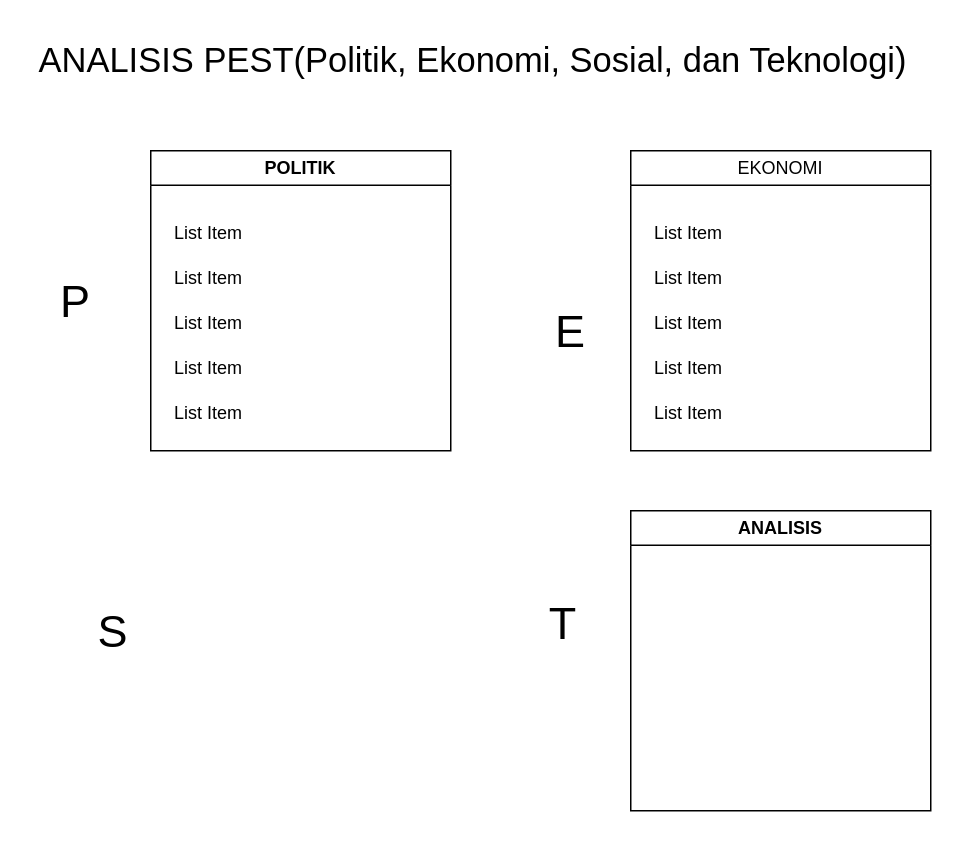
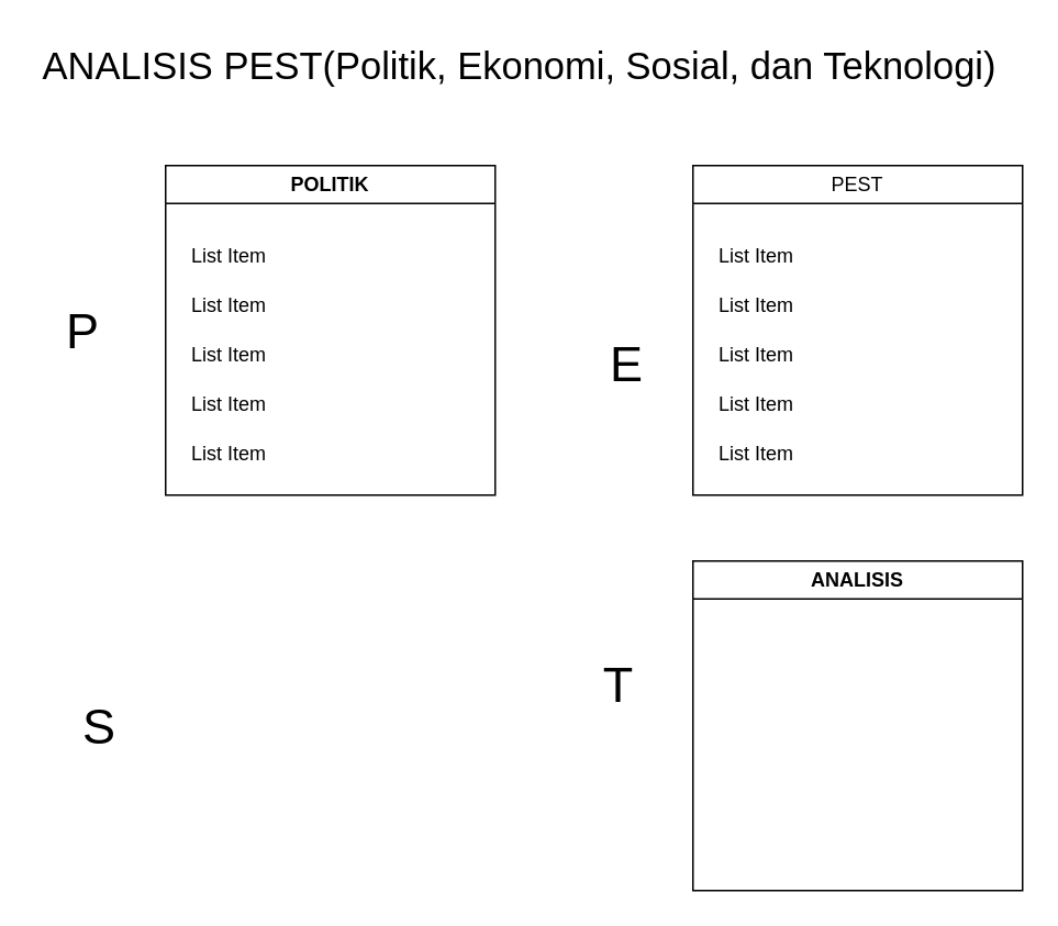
  <mxCell id="0" />
  <mxCell id="1" parent="0" />
  <mxCell id="2" value="&lt;font style=&quot;font-size: 23px;&quot;&gt;ANALISIS PEST(Politik, Ekonomi, Sosial, dan Teknologi)&lt;/font&gt;" style="text;html=1;align=center;verticalAlign=middle;whiteSpace=wrap;rounded=0;" vertex="1" parent="1"><mxGeometry x="20" y="20" width="590" height="40" as="geometry" /></mxCell>
  <mxCell id="3" value="" style="group" vertex="1" connectable="0" parent="1"><mxGeometry x="20" y="100" width="280" height="200" as="geometry" /></mxCell>
  <mxCell id="4" value="POLITIK" style="swimlane;whiteSpace=wrap;html=1;" vertex="1" parent="3"><mxGeometry x="80" width="200" height="200" as="geometry"><mxRectangle x="120" y="120" width="90" height="30" as="alternateBounds" /></mxGeometry></mxCell>
  <mxCell id="5" value="List Item" style="text;strokeColor=none;fillColor=none;align=left;verticalAlign=middle;spacingLeft=4;spacingRight=4;overflow=hidden;points=[[0,0.5],[1,0.5]];portConstraint=eastwest;rotatable=0;whiteSpace=wrap;html=1;" vertex="1" parent="4"><mxGeometry x="10" y="40" width="180" height="30" as="geometry" /></mxCell>
  <mxCell id="6" value="List Item" style="text;strokeColor=none;fillColor=none;align=left;verticalAlign=middle;spacingLeft=4;spacingRight=4;overflow=hidden;points=[[0,0.5],[1,0.5]];portConstraint=eastwest;rotatable=0;whiteSpace=wrap;html=1;" vertex="1" parent="4"><mxGeometry x="10" y="70" width="180" height="30" as="geometry" /></mxCell>
  <mxCell id="7" value="List Item" style="text;strokeColor=none;fillColor=none;align=left;verticalAlign=middle;spacingLeft=4;spacingRight=4;overflow=hidden;points=[[0,0.5],[1,0.5]];portConstraint=eastwest;rotatable=0;whiteSpace=wrap;html=1;" vertex="1" parent="4"><mxGeometry x="10" y="100" width="180" height="30" as="geometry" /></mxCell>
  <mxCell id="8" value="List Item" style="text;strokeColor=none;fillColor=none;align=left;verticalAlign=middle;spacingLeft=4;spacingRight=4;overflow=hidden;points=[[0,0.5],[1,0.5]];portConstraint=eastwest;rotatable=0;whiteSpace=wrap;html=1;" vertex="1" parent="4"><mxGeometry x="10" y="130" width="180" height="30" as="geometry" /></mxCell>
  <mxCell id="9" value="List Item" style="text;strokeColor=none;fillColor=none;align=left;verticalAlign=middle;spacingLeft=4;spacingRight=4;overflow=hidden;points=[[0,0.5],[1,0.5]];portConstraint=eastwest;rotatable=0;whiteSpace=wrap;html=1;" vertex="1" parent="4"><mxGeometry x="10" y="160" width="180" height="30" as="geometry" /></mxCell>
  <mxCell id="10" value="&lt;font style=&quot;font-size: 30px;&quot;&gt;P&lt;/font&gt;" style="text;html=1;align=center;verticalAlign=middle;whiteSpace=wrap;rounded=0;" vertex="1" parent="3"><mxGeometry y="85" width="60" height="30" as="geometry" /></mxCell>
  <mxCell id="11" value="" style="group" vertex="1" connectable="0" parent="1"><mxGeometry x="340" y="100" width="280" height="200" as="geometry" /></mxCell>
  <mxCell id="12" value="" style="group" vertex="1" connectable="0" parent="11"><mxGeometry width="280" height="200" as="geometry" /></mxCell>
- <mxCell id="13" value="EKONOMI" style="swimlane;whiteSpace=wrap;html=1;fontStyle=0" vertex="1" parent="12"><mxGeometry x="80" width="200" height="200" as="geometry"><mxRectangle x="120" y="120" width="90" height="30" as="alternateBounds" /></mxGeometry></mxCell>
+ <mxCell id="13" value="PEST" style="swimlane;whiteSpace=wrap;html=1;fontStyle=0" vertex="1" parent="12"><mxGeometry x="80" width="200" height="200" as="geometry"><mxRectangle x="120" y="120" width="90" height="30" as="alternateBounds" /></mxGeometry></mxCell>
  <mxCell id="14" value="List Item" style="text;strokeColor=none;fillColor=none;align=left;verticalAlign=middle;spacingLeft=4;spacingRight=4;overflow=hidden;points=[[0,0.5],[1,0.5]];portConstraint=eastwest;rotatable=0;whiteSpace=wrap;html=1;" vertex="1" parent="13"><mxGeometry x="10" y="40" width="180" height="30" as="geometry" /></mxCell>
  <mxCell id="15" value="List Item" style="text;strokeColor=none;fillColor=none;align=left;verticalAlign=middle;spacingLeft=4;spacingRight=4;overflow=hidden;points=[[0,0.5],[1,0.5]];portConstraint=eastwest;rotatable=0;whiteSpace=wrap;html=1;" vertex="1" parent="13"><mxGeometry x="10" y="70" width="180" height="30" as="geometry" /></mxCell>
  <mxCell id="16" value="List Item" style="text;strokeColor=none;fillColor=none;align=left;verticalAlign=middle;spacingLeft=4;spacingRight=4;overflow=hidden;points=[[0,0.5],[1,0.5]];portConstraint=eastwest;rotatable=0;whiteSpace=wrap;html=1;" vertex="1" parent="13"><mxGeometry x="10" y="100" width="180" height="30" as="geometry" /></mxCell>
  <mxCell id="17" value="List Item" style="text;strokeColor=none;fillColor=none;align=left;verticalAlign=middle;spacingLeft=4;spacingRight=4;overflow=hidden;points=[[0,0.5],[1,0.5]];portConstraint=eastwest;rotatable=0;whiteSpace=wrap;html=1;" vertex="1" parent="13"><mxGeometry x="10" y="130" width="180" height="30" as="geometry" /></mxCell>
  <mxCell id="18" value="List Item" style="text;strokeColor=none;fillColor=none;align=left;verticalAlign=middle;spacingLeft=4;spacingRight=4;overflow=hidden;points=[[0,0.5],[1,0.5]];portConstraint=eastwest;rotatable=0;whiteSpace=wrap;html=1;" vertex="1" parent="13"><mxGeometry x="10" y="160" width="180" height="30" as="geometry" /></mxCell>
  <mxCell id="19" value="&lt;font style=&quot;font-size: 30px;&quot;&gt;E&lt;/font&gt;" style="text;html=1;align=center;verticalAlign=middle;whiteSpace=wrap;rounded=0;fontStyle=0" vertex="1" parent="12"><mxGeometry x="10" y="105" width="60" height="30" as="geometry" /></mxCell>
  <mxCell id="20" value="" style="group" vertex="1" connectable="0" parent="1"><mxGeometry x="340" y="340" width="280" height="200" as="geometry" /></mxCell>
  <mxCell id="21" value="ANALISIS" style="swimlane;whiteSpace=wrap;html=1;" vertex="1" parent="20"><mxGeometry x="80" width="200" height="200" as="geometry"><mxRectangle x="120" y="120" width="90" height="30" as="alternateBounds" /></mxGeometry></mxCell>
  <mxCell id="22" value="&lt;font style=&quot;font-size: 30px;&quot;&gt;T&lt;/font&gt;" style="text;html=1;align=center;verticalAlign=middle;whiteSpace=wrap;rounded=0;" vertex="1" parent="20"><mxGeometry x="5" y="60" width="60" height="30" as="geometry" /></mxCell>
  <mxCell id="23" value="" style="group" vertex="1" connectable="0" parent="1"><mxGeometry x="30" y="340" width="270" height="200" as="geometry" /></mxCell>
- <mxCell id="24" value="&lt;font style=&quot;font-size: 30px;&quot;&gt;S&lt;/font&gt;" style="text;html=1;align=center;verticalAlign=middle;whiteSpace=wrap;rounded=0;" vertex="1" parent="23"><mxGeometry x="15" y="65" width="60" height="30" as="geometry" /></mxCell>
+ <mxCell id="24" value="&lt;font style=&quot;font-size: 30px;&quot;&gt;S&lt;/font&gt;" style="text;html=1;align=center;verticalAlign=middle;whiteSpace=wrap;rounded=0;" vertex="1" parent="23"><mxGeometry y="85" width="60" height="30" as="geometry" /></mxCell>
